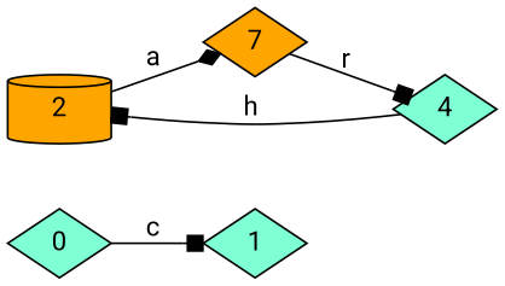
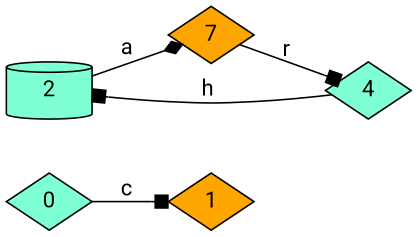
  digraph {
    fontname=Roboto
    rankdir=LR
    node [color=black fillcolor=aquamarine fontname=Roboto shape=diamond style=filled]
    edge [arrowhead=box fontname=Roboto]
    0
-   1
-   2 [fillcolor=orange shape=cylinder]
+   1 [fillcolor=orange]
+   2 [shape=cylinder]
    n4 [fillcolor=orange label=7]
    4
    0 -> 1 [label="c "]
    2 -> n4 [arrowhead=diamond label="a "]
    n4 -> 4 [label="r "]
    4 -> 2 [label="h "]
  }
